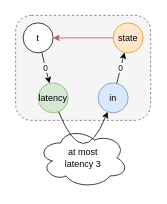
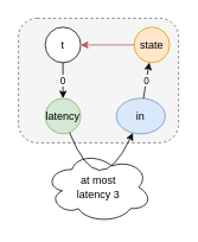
  <mxCell id="0" />
  <mxCell id="1" parent="0" />
  <mxCell id="2" value="" style="rounded=1;whiteSpace=wrap;html=1;fillColor=#f5f5f5;fontColor=#333333;strokeColor=#666666;dashed=1;" parent="1" vertex="1"><mxGeometry x="20" y="20" width="180" height="140" as="geometry" /></mxCell>
- <mxCell id="3" value="t" style="ellipse;whiteSpace=wrap;html=1;aspect=fixed;" parent="1" vertex="1"><mxGeometry x="30" y="30" width="40" height="40" as="geometry" /></mxCell>
+ <mxCell id="3" value="t" style="ellipse;whiteSpace=wrap;html=1;aspect=fixed;" parent="1" vertex="1"><mxGeometry x="50" y="30" width="40" height="40" as="geometry" /></mxCell>
  <mxCell id="4" value="state" style="ellipse;whiteSpace=wrap;html=1;aspect=fixed;fillColor=#ffe6cc;strokeColor=#d79b00;" parent="1" vertex="1"><mxGeometry x="150" y="30" width="40" height="40" as="geometry" /></mxCell>
- <mxCell id="5" value="in" style="ellipse;whiteSpace=wrap;html=1;aspect=fixed;fillColor=#dae8fc;strokeColor=#6c8ebf;" parent="1" vertex="1"><mxGeometry x="130" y="110" width="40" height="40" as="geometry" /></mxCell>
+ <mxCell id="5" value="in" style="ellipse;whiteSpace=wrap;html=1;aspect=fixed;fillColor=#dae8fc;strokeColor=#6c8ebf;" parent="1" vertex="1"><mxGeometry x="130" y="110" width="55" height="40" as="geometry" /></mxCell>
  <mxCell id="6" value="" style="endArrow=classic;html=1;rounded=0;fillColor=#f8cecc;strokeColor=#b85450;" parent="1" source="4" target="3" edge="1"><mxGeometry width="50" height="50" relative="1" as="geometry"><mxPoint x="120" y="120" as="sourcePoint" /><mxPoint x="170" y="70" as="targetPoint" /></mxGeometry></mxCell>
  <mxCell id="7" value="0" style="endArrow=classic;html=1;rounded=0;" parent="1" source="5" target="4" edge="1"><mxGeometry width="50" height="50" relative="1" as="geometry"><mxPoint x="170" y="110" as="sourcePoint" /><mxPoint x="130" y="110" as="targetPoint" /></mxGeometry></mxCell>
  <mxCell id="8" value="latency" style="ellipse;whiteSpace=wrap;html=1;aspect=fixed;fillColor=#d5e8d4;strokeColor=#82b366;" parent="1" vertex="1"><mxGeometry x="50" y="110" width="40" height="40" as="geometry" /></mxCell>
  <mxCell id="9" value="0" style="endArrow=classic;html=1;rounded=0;" parent="1" source="3" target="8" edge="1"><mxGeometry width="50" height="50" relative="1" as="geometry"><mxPoint x="29" y="122" as="sourcePoint" /><mxPoint x="250" y="140" as="targetPoint" /></mxGeometry></mxCell>
  <mxCell id="10" value="at most&lt;br&gt;latency 3" style="ellipse;shape=cloud;whiteSpace=wrap;html=1;" parent="1" vertex="1"><mxGeometry x="50" y="170" width="120" height="80" as="geometry" /></mxCell>
  <mxCell id="11" value="" style="endArrow=classic;html=1;curved=1;" parent="1" source="8" target="5" edge="1"><mxGeometry width="50" height="50" relative="1" as="geometry"><mxPoint x="70" y="140" as="sourcePoint" /><mxPoint x="120" y="90" as="targetPoint" /><Array as="points"><mxPoint x="110" y="230" /></Array></mxGeometry></mxCell>
